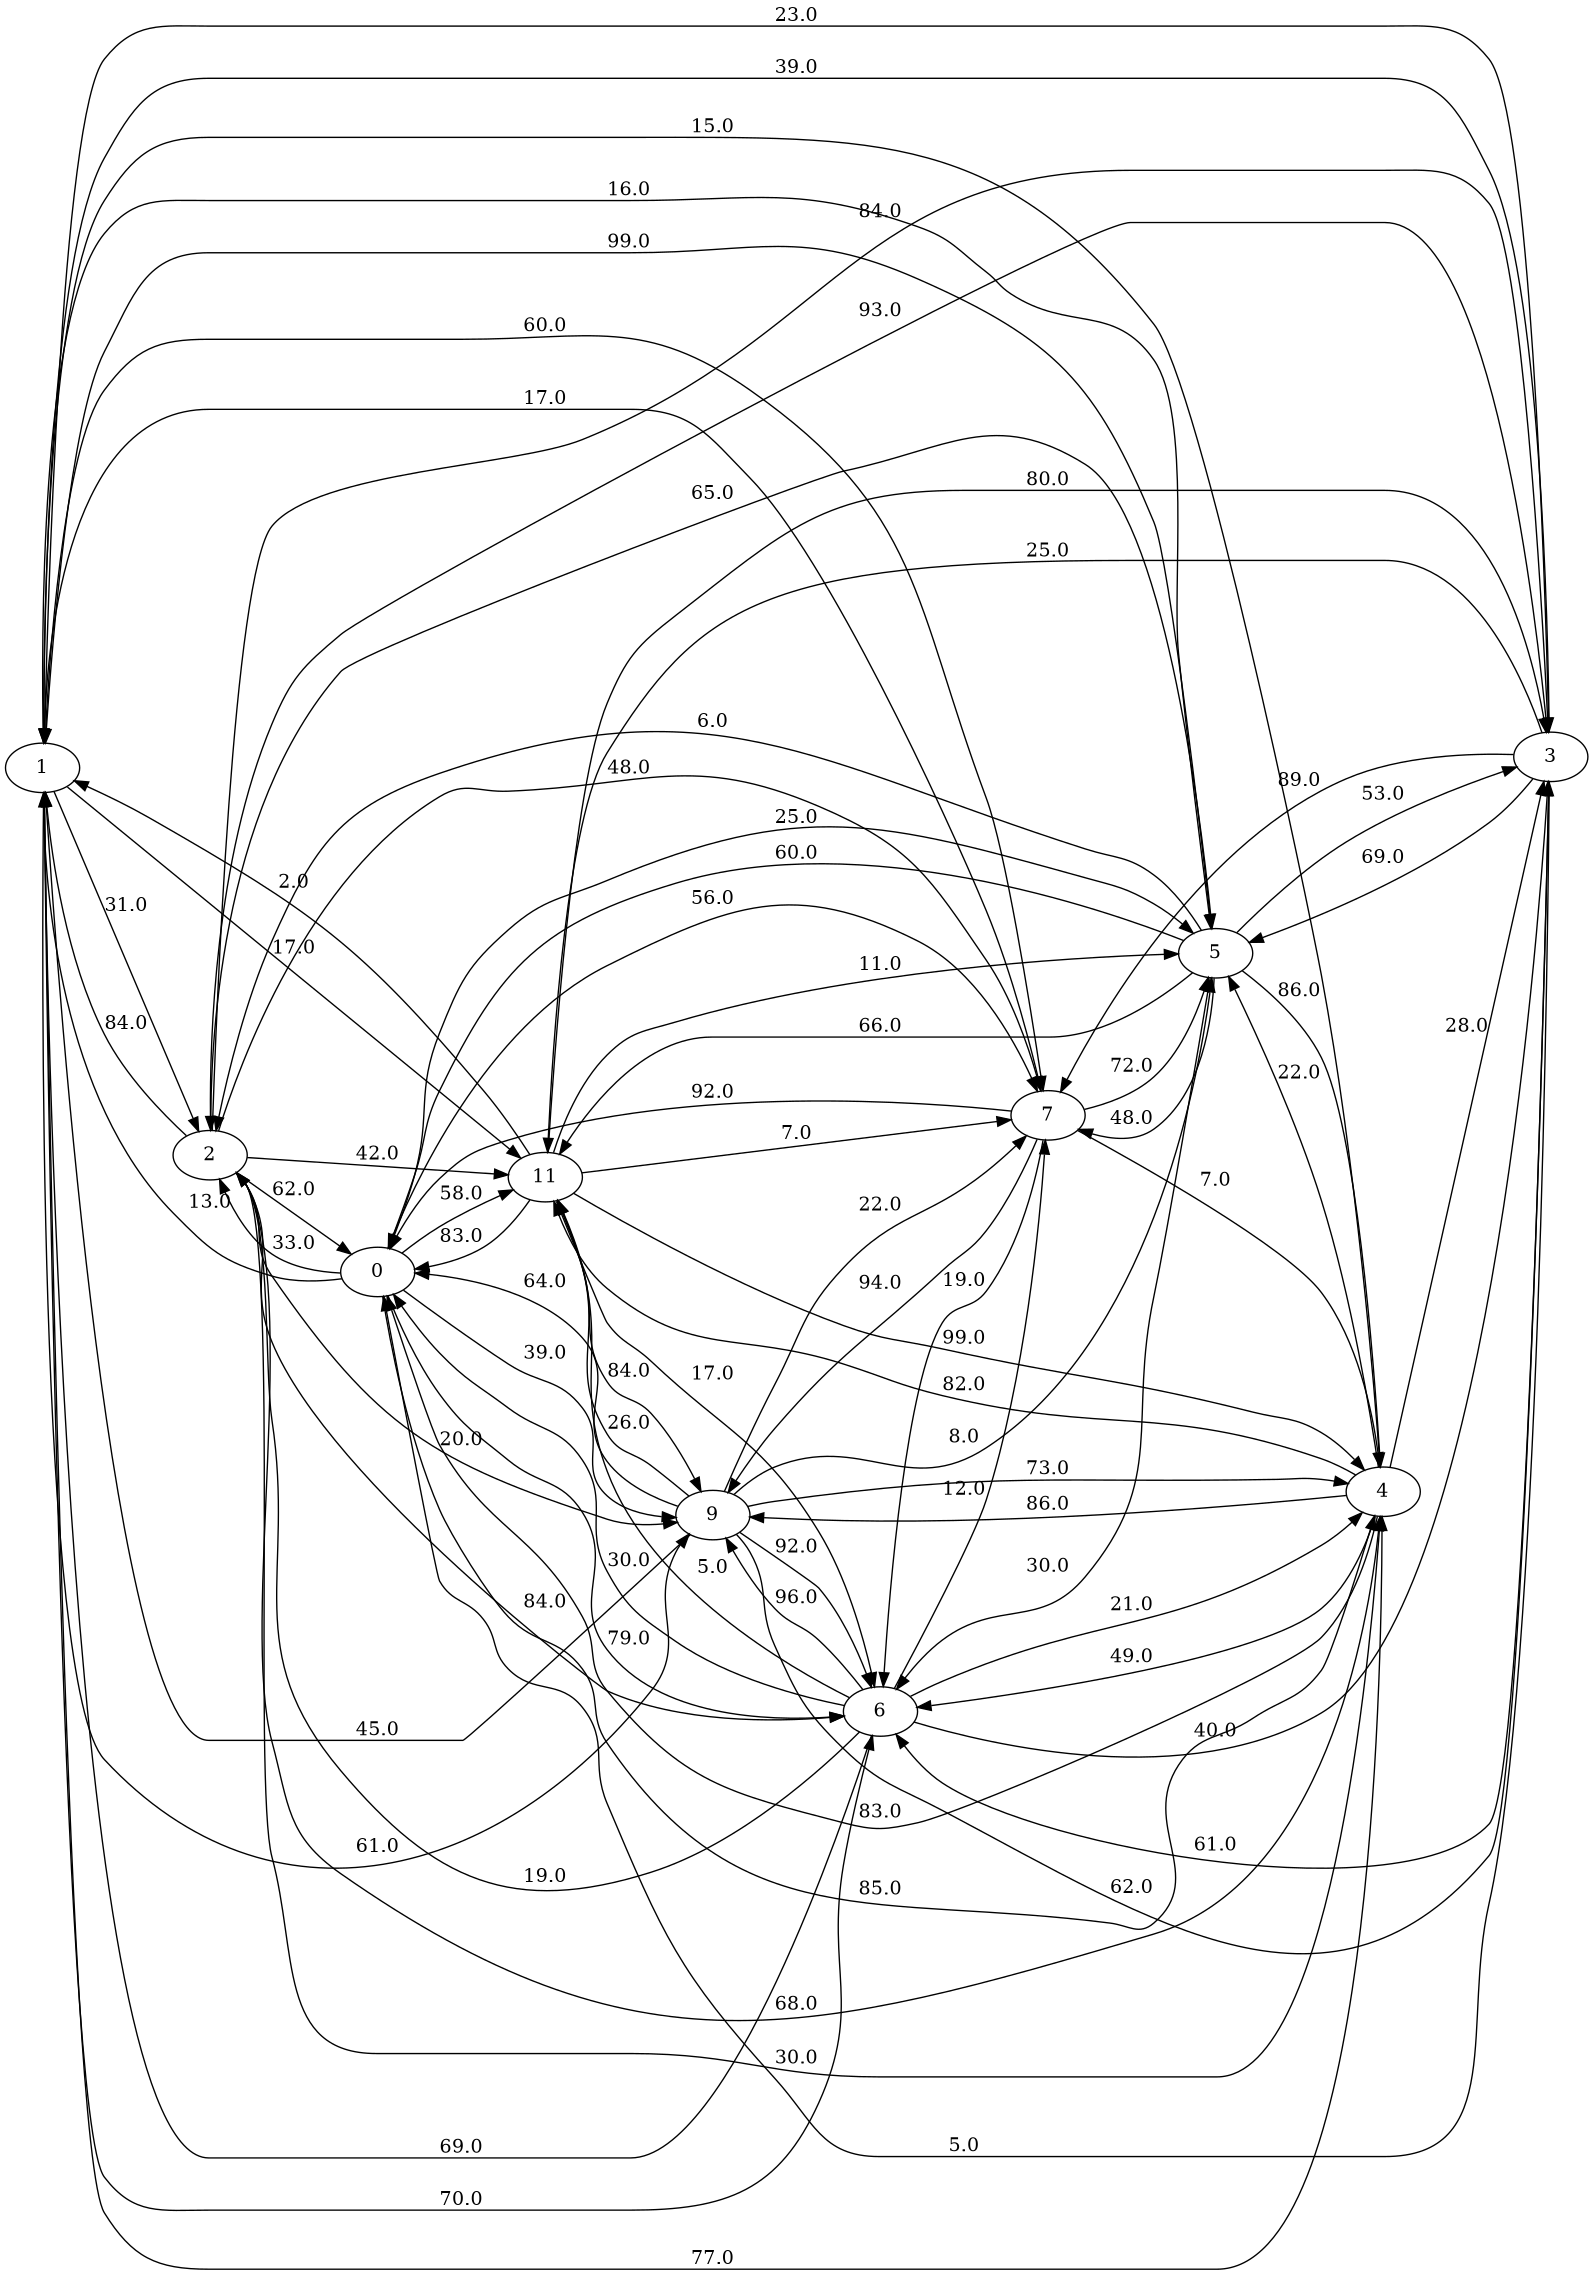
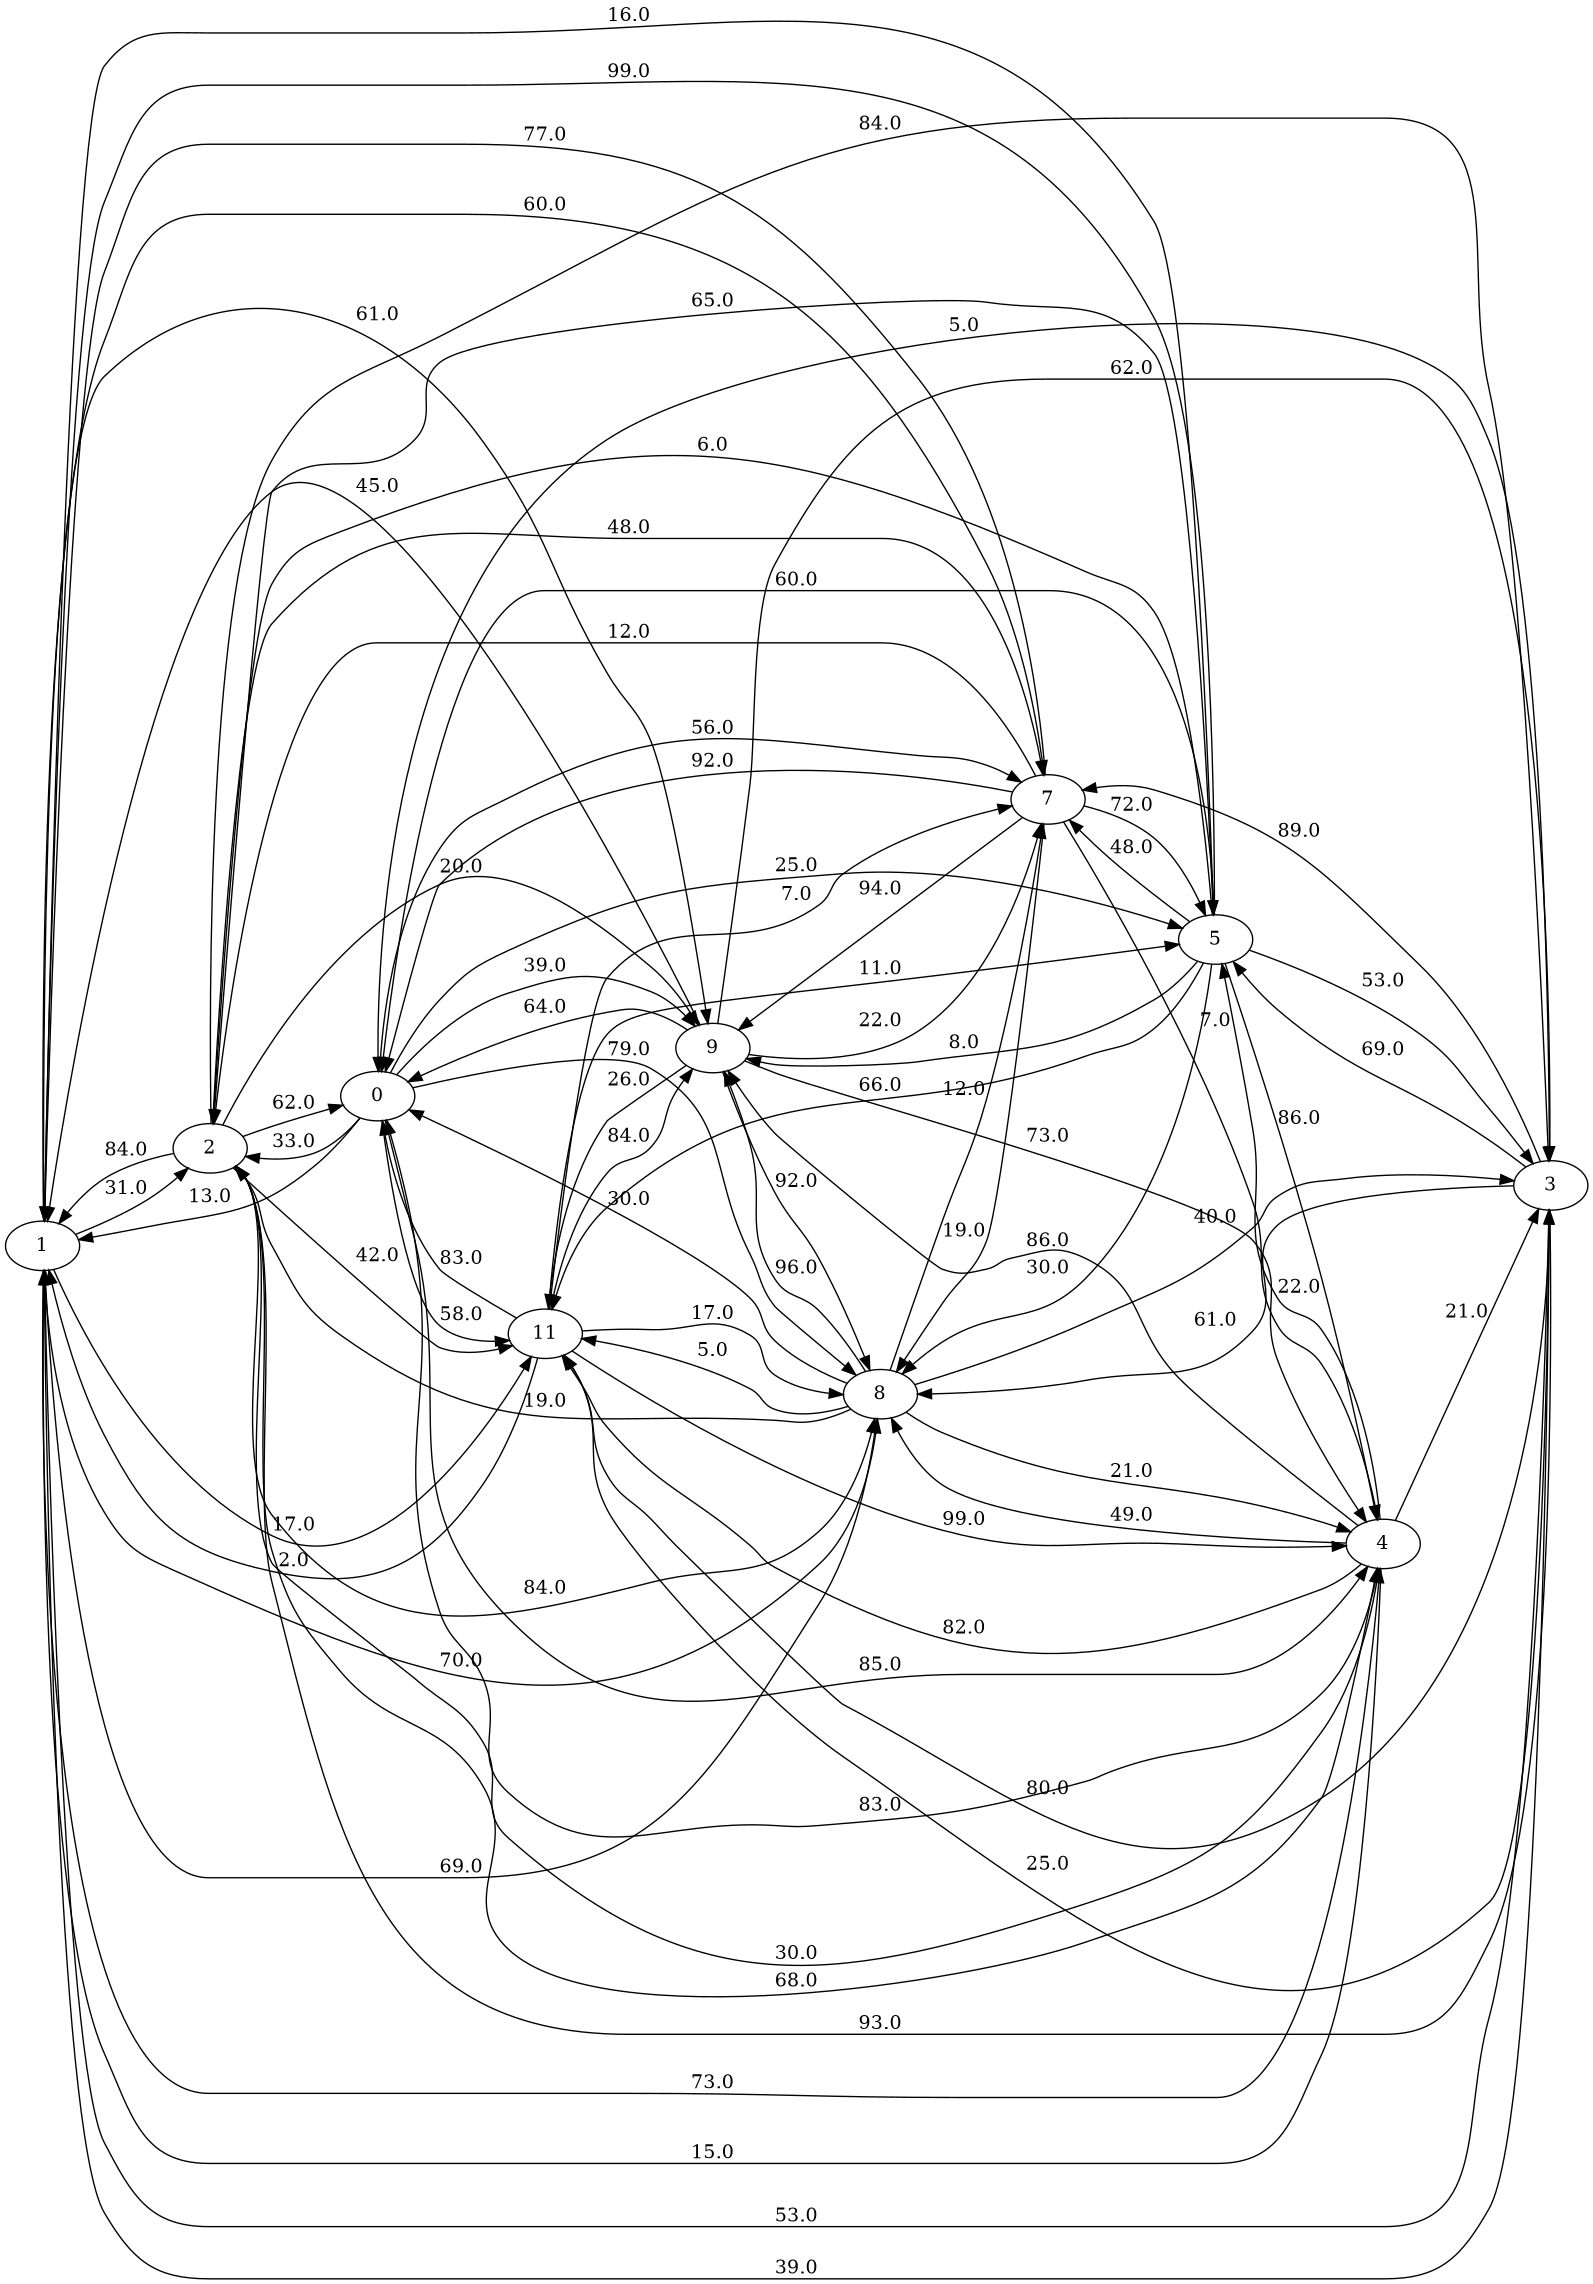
  strict digraph {
    rankdir=LR
    n1 [label=1]
    n2 [label=2]
    n3 [label=3]
    n4 [label=4]
    n5 [label=5]
    n6 [label=7]
-   n7 [label=6]
+   n7 [label=8]
    n8 [label=9]
    n9 [label=11]
    n10 [label=0]
    n1 -> n2 [label=31.0]
-   n1 -> n3 [label=23.0]
-   n1 -> n4 [label=77.0]
+   n1 -> n3 [label=53.0]
+   n1 -> n4 [label=73.0]
    n1 -> n5 [label=16.0]
    n1 -> n6 [label=60.0]
    n1 -> n7 [label=70.0]
    n1 -> n8 [label=61.0]
    n1 -> n9 [label=17.0]
    n2 -> n1 [label=84.0]
    n2 -> n3 [label=84.0]
    n2 -> n4 [label=68.0]
    n2 -> n5 [label=65.0]
    n2 -> n6 [label=48.0]
    n2 -> n7 [label=84.0]
    n2 -> n8 [label=20.0]
    n2 -> n9 [label=42.0]
    n2 -> n10 [label=62.0]
    n3 -> n1 [label=39.0]
    n3 -> n2 [label=93.0]
    n3 -> n5 [label=69.0]
    n3 -> n6 [label=89.0]
    n3 -> n7 [label=61.0]
    n3 -> n9 [label=25.0]
    n3 -> n10 [label=5.0]
    n4 -> n1 [label=15.0]
    n4 -> n2 [label=30.0]
-   n4 -> n3 [label=28.0]
+   n4 -> n3 [label=21.0]
    n4 -> n5 [label=22.0]
    n4 -> n7 [label=49.0]
    n4 -> n8 [label=86.0]
    n4 -> n9 [label=82.0]
    n4 -> n10 [label=83.0]
    n5 -> n1 [label=99.0]
    n5 -> n2 [label=6.0]
    n5 -> n3 [label=53.0]
    n5 -> n4 [label=86.0]
    n5 -> n6 [label=48.0]
    n5 -> n7 [label=30.0]
    n5 -> n9 [label=66.0]
    n5 -> n10 [label=60.0]
-   n6 -> n1 [label=17.0]
+   n6 -> n1 [label=77.0]
+   n6 -> n2 [label=12.0]
    n6 -> n4 [label=7.0]
    n6 -> n5 [label=72.0]
    n6 -> n7 [label=19.0]
    n6 -> n8 [label=94.0]
    n6 -> n10 [label=92.0]
    n7 -> n1 [label=69.0]
    n7 -> n2 [label=19.0]
    n7 -> n3 [label=40.0]
    n7 -> n4 [label=21.0]
    n7 -> n6 [label=12.0]
    n7 -> n8 [label=96.0]
    n7 -> n9 [label=5.0]
    n7 -> n10 [label=30.0]
    n8 -> n1 [label=45.0]
    n8 -> n3 [label=62.0]
    n8 -> n4 [label=73.0]
-   n8 -> n5 [label=8.0]
+   n5 -> n8 [label=8.0]
    n8 -> n6 [label=22.0]
    n8 -> n7 [label=92.0]
    n8 -> n9 [label=26.0]
    n8 -> n10 [label=64.0]
    n9 -> n1 [label=2.0]
    n9 -> n3 [label=80.0]
    n9 -> n4 [label=99.0]
    n9 -> n5 [label=11.0]
    n9 -> n6 [label=7.0]
    n9 -> n7 [label=17.0]
    n9 -> n8 [label=84.0]
    n9 -> n10 [label=83.0]
    n10 -> n1 [label=13.0]
    n10 -> n2 [label=33.0]
    n10 -> n4 [label=85.0]
    n10 -> n5 [label=25.0]
    n10 -> n6 [label=56.0]
    n10 -> n7 [label=79.0]
    n10 -> n8 [label=39.0]
    n10 -> n9 [label=58.0]
  }
